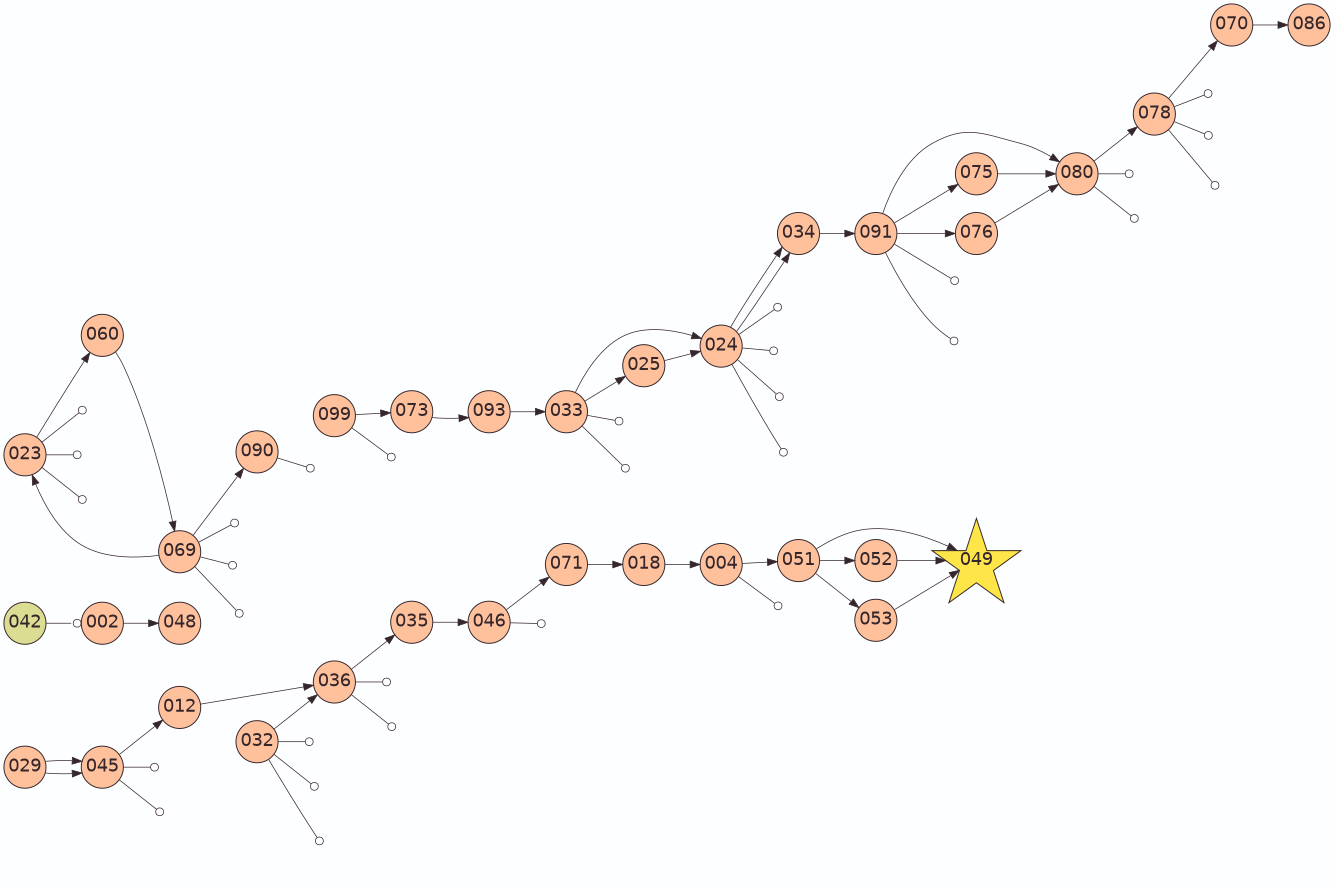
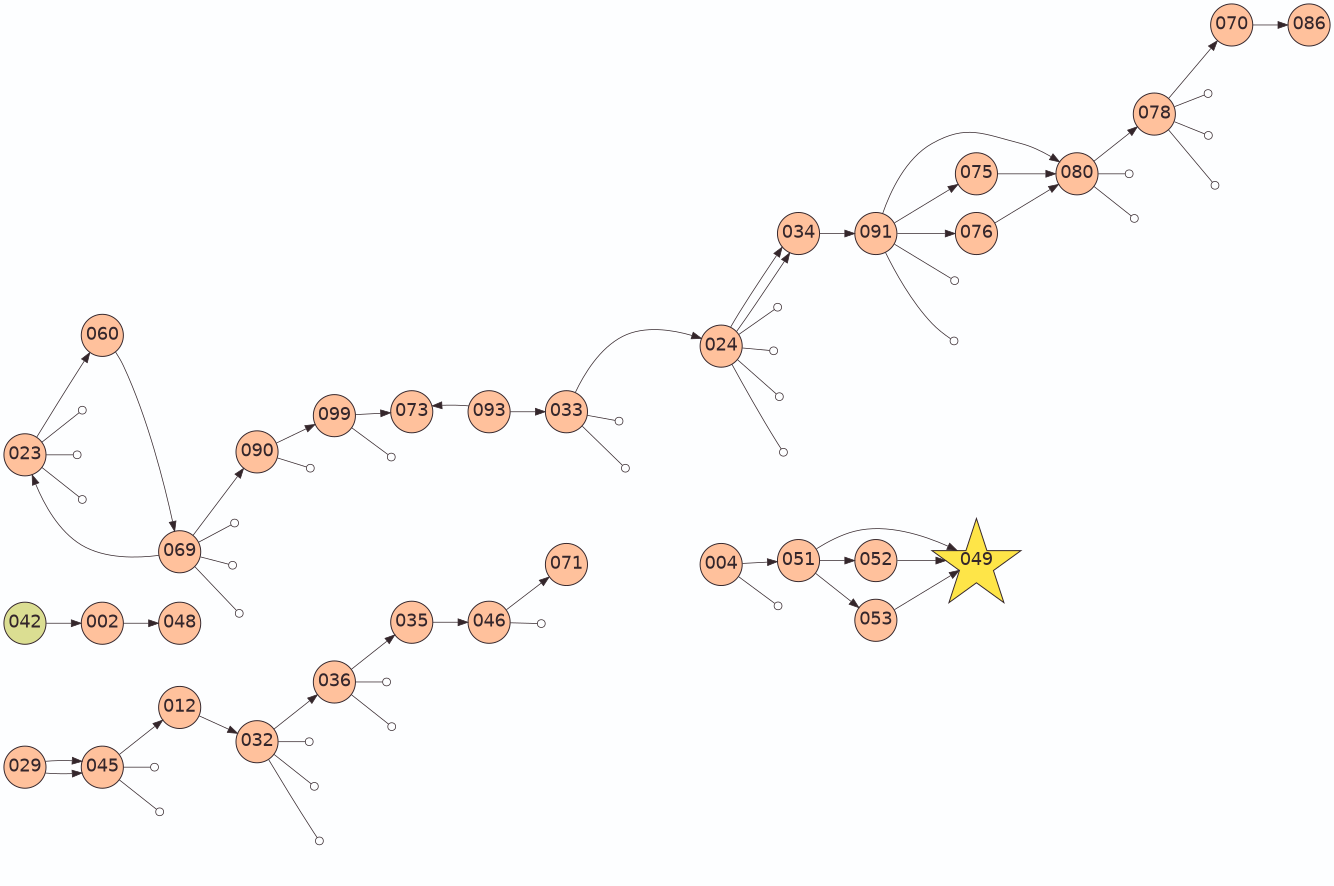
  digraph {
    bgcolor="#FDFEFF"
    fontname="DejaVu Sans"
    rankdir=LR
    node [color="#34262B" fillcolor="#FFC19C" fixedsize=true fontcolor="#34262B" fontname="DejaVu Sans" fontsize=18 penwidth=1 shape=circle style=filled]
    edge [color="#34262B" fontname="DejaVu Sans" penwidth=0.75]
    049 [fillcolor="#FEE548" height=1.2 shape=star width=1.2]
    002 [height=0.6 width=0.6]
    048 [height=0.6 width=0.6]
    023 [height=0.6 width=0.6]
    060 [height=0.6 width=0.6]
    51507010066455 [fillcolor="#DBDE92" height=0.6 style=invisible width=0.6]
    48044556087693 [fillcolor="#DBDE92" height=0.6 style=invisible width=0.6]
    37598288701617 [fillcolor="#DBDE92" height=0.6 style=invisible width=0.6]
    069 [height=0.6 width=0.6]
    090 [height=0.6 width=0.6]
    70761173541257 [fillcolor="#DBDE92" height=0.6 style=invisible width=0.6]
    77405320603816 [fillcolor="#DBDE92" height=0.6 style=invisible width=0.6]
    73618022250895 [fillcolor="#DBDE92" height=0.6 style=invisible width=0.6]
    099 [height=0.6 width=0.6]
    29469479875314 [fillcolor="#DBDE92" height=0.6 style=invisible width=0.6]
    073 [height=0.6 width=0.6]
    14736651824382 [fillcolor="#DBDE92" height=0.6 style=invisible width=0.6]
    093 [height=0.6 width=0.6]
    033 [height=0.6 width=0.6]
    024 [height=0.6 width=0.6]
-   025 [height=0.6 width=0.6]
    138282073330312 [fillcolor="#DBDE92" height=0.6 style=invisible width=0.6]
    138996212731035 [fillcolor="#DBDE92" height=0.6 style=invisible width=0.6]
    034 [height=0.6 width=0.6]
    163024011428056 [fillcolor="#DBDE92" height=0.6 style=invisible width=0.6]
    158940675065632 [fillcolor="#DBDE92" height=0.6 style=invisible width=0.6]
    166516902594714 [fillcolor="#DBDE92" height=0.6 style=invisible width=0.6]
    165468115894776 [fillcolor="#DBDE92" height=0.6 style=invisible width=0.6]
    091 [height=0.6 width=0.6]
    080 [height=0.6 width=0.6]
    075 [height=0.6 width=0.6]
    076 [height=0.6 width=0.6]
    24023835813788 [fillcolor="#DBDE92" height=0.6 style=invisible width=0.6]
    24056167280055 [fillcolor="#DBDE92" height=0.6 style=invisible width=0.6]
    078 [height=0.6 width=0.6]
    29925361564672 [fillcolor="#DBDE92" height=0.6 style=invisible width=0.6]
    18322049360738 [fillcolor="#DBDE92" height=0.6 style=invisible width=0.6]
    n38 [height=0.6 label=070 width=0.6]
    30928237956437 [fillcolor="#DBDE92" height=0.6 style=invisible width=0.6]
    30928237956025 [fillcolor="#DBDE92" height=0.6 style=invisible width=0.6]
    30928237956875 [fillcolor="#DBDE92" height=0.6 style=invisible width=0.6]
    086 [height=0.6 width=0.6]
    029 [height=0.6 width=0.6]
    045 [height=0.6 width=0.6]
    012 [height=0.6 width=0.6]
    237566676404939 [fillcolor="#DBDE92" height=0.6 style=invisible width=0.6]
    227797463040767 [fillcolor="#DBDE92" height=0.6 style=invisible width=0.6]
    032 [height=0.6 width=0.6]
    036 [height=0.6 width=0.6]
    48641777669212 [fillcolor="#DBDE92" height=0.6 style=invisible width=0.6]
    38837902977585 [fillcolor="#DBDE92" height=0.6 style=invisible width=0.6]
    37919585688127 [fillcolor="#DBDE92" height=0.6 style=invisible width=0.6]
    035 [height=0.6 width=0.6]
    131587263483309 [fillcolor="#DBDE92" height=0.6 style=invisible width=0.6]
    132776239100886 [fillcolor="#DBDE92" height=0.6 style=invisible width=0.6]
    046 [height=0.6 width=0.6]
    071 [height=0.6 width=0.6]
    197442822264005 [fillcolor="#DBDE92" height=0.6 style=invisible width=0.6]
-   018 [height=0.6 width=0.6]
    004 [height=0.6 width=0.6]
    051 [height=0.6 width=0.6]
    66688187831573 [fillcolor="#DBDE92" height=0.6 style=invisible width=0.6]
    052 [height=0.6 width=0.6]
    053 [height=0.6 width=0.6]
    042 [fillcolor="#DBDE92" height=0.6 width=0.6]
    002 -> 048
    023 -> 060
    023 -> 51507010066455 [arrowhead=odot]
    023 -> 48044556087693 [arrowhead=odot]
    023 -> 37598288701617 [arrowhead=odot]
    060 -> 069
    069 -> 023
    069 -> 090
    069 -> 70761173541257 [arrowhead=odot]
    069 -> 77405320603816 [arrowhead=odot]
    069 -> 73618022250895 [arrowhead=odot]
+   090 -> 099
    090 -> 29469479875314 [arrowhead=odot]
    099 -> 073
    099 -> 14736651824382 [arrowhead=odot]
-   073 -> 093
+   093 -> 073
    093 -> 033
    033 -> 024
-   033 -> 025
    033 -> 138282073330312 [arrowhead=odot]
    033 -> 138996212731035 [arrowhead=odot]
    024 -> 034
    024 -> 034
    024 -> 163024011428056 [arrowhead=odot]
    024 -> 158940675065632 [arrowhead=odot]
    024 -> 166516902594714 [arrowhead=odot]
    024 -> 165468115894776 [arrowhead=odot]
-   025 -> 024
    034 -> 091
    091 -> 080
    091 -> 075
    091 -> 076
    091 -> 24023835813788 [arrowhead=odot]
    091 -> 24056167280055 [arrowhead=odot]
    080 -> 078
    080 -> 29925361564672 [arrowhead=odot]
    080 -> 18322049360738 [arrowhead=odot]
    075 -> 080
    076 -> 080
    078 -> n38
    078 -> 30928237956437 [arrowhead=odot]
    078 -> 30928237956025 [arrowhead=odot]
    078 -> 30928237956875 [arrowhead=odot]
    n38 -> 086
    029 -> 045
    029 -> 045
    045 -> 012
    045 -> 237566676404939 [arrowhead=odot]
    045 -> 227797463040767 [arrowhead=odot]
-   012 -> 036
+   012 -> 032
    032 -> 036
    032 -> 48641777669212 [arrowhead=odot]
    032 -> 38837902977585 [arrowhead=odot]
    032 -> 37919585688127 [arrowhead=odot]
    036 -> 035
    036 -> 131587263483309 [arrowhead=odot]
    036 -> 132776239100886 [arrowhead=odot]
    035 -> 046
    046 -> 071
    046 -> 197442822264005 [arrowhead=odot]
-   071 -> 018
-   018 -> 004
    004 -> 051
    004 -> 66688187831573 [arrowhead=odot]
    051 -> 049
    051 -> 052
    051 -> 053
    052 -> 049
    053 -> 049
-   042 -> 002 [arrowhead=odot]
+   042 -> 002
  }
